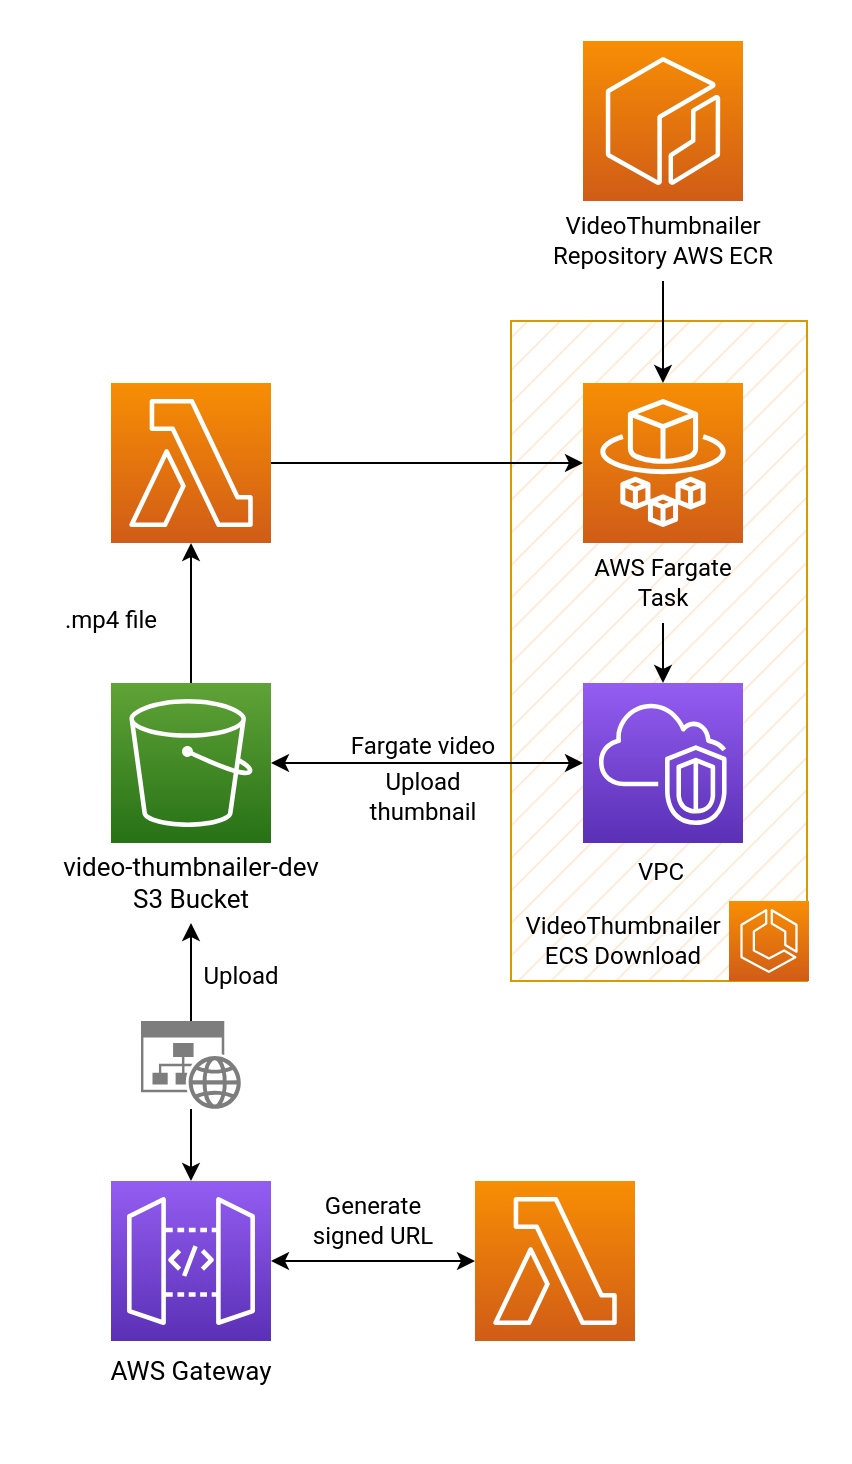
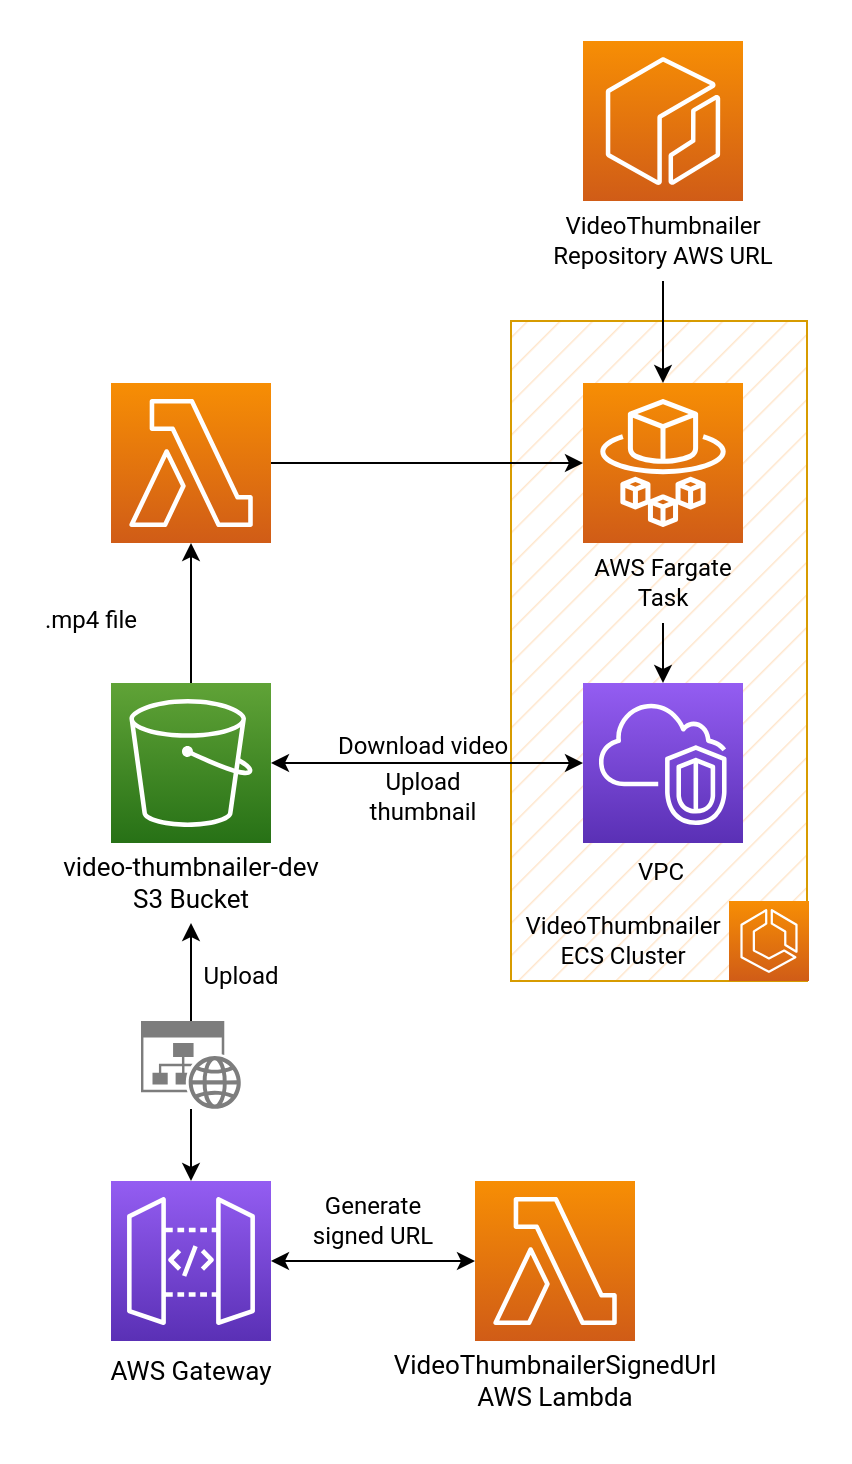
  <mxCell id="0" />
  <mxCell id="1" parent="0" />
  <mxCell id="2" value="" style="rounded=0;whiteSpace=wrap;html=1;fontFamily=Roboto;fontSource=https%3A%2F%2Ffonts.googleapis.com%2Fcss%3Ffamily%3DRoboto;fontSize=12;fillColor=#ffe6cc;strokeColor=#d79b00;fillStyle=hatch;" vertex="1" parent="1"><mxGeometry x="255" y="160" width="148" height="330" as="geometry" /></mxCell>
  <mxCell id="3" value="" style="sketch=0;points=[[0,0,0],[0.25,0,0],[0.5,0,0],[0.75,0,0],[1,0,0],[0,1,0],[0.25,1,0],[0.5,1,0],[0.75,1,0],[1,1,0],[0,0.25,0],[0,0.5,0],[0,0.75,0],[1,0.25,0],[1,0.5,0],[1,0.75,0]];outlineConnect=0;fontColor=#232F3E;gradientColor=#F78E04;gradientDirection=north;fillColor=#D05C17;strokeColor=#ffffff;dashed=0;verticalLabelPosition=bottom;verticalAlign=top;align=center;html=1;fontSize=12;fontStyle=0;aspect=fixed;shape=mxgraph.aws4.resourceIcon;resIcon=mxgraph.aws4.lambda;" vertex="1" parent="1"><mxGeometry x="237" y="590" width="80" height="80" as="geometry" /></mxCell>
+ <mxCell id="4" value="VideoThumbnailerSignedUrl&lt;br style=&quot;font-size: 13px;&quot;&gt;AWS Lambda" style="text;html=1;align=center;verticalAlign=middle;resizable=0;points=[];autosize=1;strokeColor=none;fillColor=none;fontSize=13;fontFamily=Roboto;fontSource=https%3A%2F%2Ffonts.googleapis.com%2Fcss%3Ffamily%3DRoboto;" vertex="1" parent="1"><mxGeometry x="187" y="670" width="180" height="40" as="geometry" /></mxCell>
  <mxCell id="5" value="" style="sketch=0;points=[[0,0,0],[0.25,0,0],[0.5,0,0],[0.75,0,0],[1,0,0],[0,1,0],[0.25,1,0],[0.5,1,0],[0.75,1,0],[1,1,0],[0,0.25,0],[0,0.5,0],[0,0.75,0],[1,0.25,0],[1,0.5,0],[1,0.75,0]];outlineConnect=0;fontColor=#232F3E;gradientColor=#945DF2;gradientDirection=north;fillColor=#5A30B5;strokeColor=#ffffff;dashed=0;verticalLabelPosition=bottom;verticalAlign=top;align=center;html=1;fontSize=12;fontStyle=0;aspect=fixed;shape=mxgraph.aws4.resourceIcon;resIcon=mxgraph.aws4.api_gateway;fontFamily=Roboto;fontSource=https%3A%2F%2Ffonts.googleapis.com%2Fcss%3Ffamily%3DRoboto;" vertex="1" parent="1"><mxGeometry x="55" y="590" width="80" height="80" as="geometry" /></mxCell>
  <mxCell id="6" value="AWS Gateway" style="text;html=1;align=center;verticalAlign=middle;resizable=0;points=[];autosize=1;strokeColor=none;fillColor=none;fontSize=13;fontFamily=Roboto;fontStyle=0" vertex="1" parent="1"><mxGeometry x="45" y="670" width="100" height="30" as="geometry" /></mxCell>
  <mxCell id="7" value="" style="endArrow=classic;startArrow=classic;html=1;rounded=0;fontFamily=Roboto;fontSource=https%3A%2F%2Ffonts.googleapis.com%2Fcss%3Ffamily%3DRoboto;fontSize=13;entryX=0;entryY=0.5;entryDx=0;entryDy=0;entryPerimeter=0;" edge="1" parent="1" source="5" target="3"><mxGeometry width="50" height="50" relative="1" as="geometry"><mxPoint x="436" y="70" as="sourcePoint" /><mxPoint x="486" y="20" as="targetPoint" /></mxGeometry></mxCell>
  <mxCell id="8" value="Generate&lt;br&gt;signed URL" style="text;html=1;align=center;verticalAlign=middle;resizable=0;points=[];autosize=1;strokeColor=none;fillColor=none;fontSize=12;fontFamily=Roboto;" vertex="1" parent="1"><mxGeometry x="146" y="590" width="80" height="40" as="geometry" /></mxCell>
  <mxCell id="9" value="" style="edgeStyle=orthogonalEdgeStyle;rounded=0;orthogonalLoop=1;jettySize=auto;html=1;fontFamily=Roboto;fontSource=https%3A%2F%2Ffonts.googleapis.com%2Fcss%3Ffamily%3DRoboto;fontSize=12;" edge="1" parent="1" source="10" target="13"><mxGeometry relative="1" as="geometry" /></mxCell>
  <mxCell id="10" value="" style="sketch=0;points=[[0,0,0],[0.25,0,0],[0.5,0,0],[0.75,0,0],[1,0,0],[0,1,0],[0.25,1,0],[0.5,1,0],[0.75,1,0],[1,1,0],[0,0.25,0],[0,0.5,0],[0,0.75,0],[1,0.25,0],[1,0.5,0],[1,0.75,0]];outlineConnect=0;fontColor=#232F3E;gradientColor=#60A337;gradientDirection=north;fillColor=#277116;strokeColor=#ffffff;dashed=0;verticalLabelPosition=bottom;verticalAlign=top;align=center;html=1;fontSize=12;fontStyle=0;aspect=fixed;shape=mxgraph.aws4.resourceIcon;resIcon=mxgraph.aws4.s3;fontFamily=Roboto;fontSource=https%3A%2F%2Ffonts.googleapis.com%2Fcss%3Ffamily%3DRoboto;" vertex="1" parent="1"><mxGeometry x="55" y="341" width="80" height="80" as="geometry" /></mxCell>
  <mxCell id="11" value="&lt;div&gt;video-thumbnailer-dev&lt;/div&gt;S3 Bucket" style="text;html=1;align=center;verticalAlign=middle;resizable=0;points=[];autosize=1;strokeColor=none;fillColor=none;fontSize=13;fontFamily=Roboto;" vertex="1" parent="1"><mxGeometry x="20" y="421" width="150" height="40" as="geometry" /></mxCell>
  <mxCell id="12" value="" style="edgeStyle=orthogonalEdgeStyle;rounded=0;orthogonalLoop=1;jettySize=auto;html=1;fontFamily=Roboto;fontSource=https%3A%2F%2Ffonts.googleapis.com%2Fcss%3Ffamily%3DRoboto;fontSize=12;" edge="1" parent="1" source="13" target="15"><mxGeometry relative="1" as="geometry" /></mxCell>
  <mxCell id="13" value="" style="sketch=0;points=[[0,0,0],[0.25,0,0],[0.5,0,0],[0.75,0,0],[1,0,0],[0,1,0],[0.25,1,0],[0.5,1,0],[0.75,1,0],[1,1,0],[0,0.25,0],[0,0.5,0],[0,0.75,0],[1,0.25,0],[1,0.5,0],[1,0.75,0]];outlineConnect=0;fontColor=#232F3E;gradientColor=#F78E04;gradientDirection=north;fillColor=#D05C17;strokeColor=#ffffff;dashed=0;verticalLabelPosition=bottom;verticalAlign=top;align=center;html=1;fontSize=12;fontStyle=0;aspect=fixed;shape=mxgraph.aws4.resourceIcon;resIcon=mxgraph.aws4.lambda;" vertex="1" parent="1"><mxGeometry x="55" y="191" width="80" height="80" as="geometry" /></mxCell>
- <mxCell id="14" value="&lt;div style=&quot;font-size: 12px;&quot;&gt;.mp4 file&lt;br style=&quot;font-size: 12px;&quot;&gt;&lt;/div&gt;" style="text;html=1;align=center;verticalAlign=middle;resizable=0;points=[];autosize=1;strokeColor=none;fillColor=none;fontSize=12;fontFamily=Roboto;" vertex="1" parent="1"><mxGeometry x="20" y="295" width="70" height="30" as="geometry" /></mxCell>
+ <mxCell id="14" value="&lt;div style=&quot;font-size: 12px;&quot;&gt;.mp4 file&lt;br style=&quot;font-size: 12px;&quot;&gt;&lt;/div&gt;" style="text;html=1;align=center;verticalAlign=middle;resizable=0;points=[];autosize=1;strokeColor=none;fillColor=none;fontSize=12;fontFamily=Roboto;" vertex="1" parent="1"><mxGeometry x="10" y="295" width="70" height="30" as="geometry" /></mxCell>
  <mxCell id="15" value="" style="sketch=0;points=[[0,0,0],[0.25,0,0],[0.5,0,0],[0.75,0,0],[1,0,0],[0,1,0],[0.25,1,0],[0.5,1,0],[0.75,1,0],[1,1,0],[0,0.25,0],[0,0.5,0],[0,0.75,0],[1,0.25,0],[1,0.5,0],[1,0.75,0]];outlineConnect=0;fontColor=#232F3E;gradientColor=#F78E04;gradientDirection=north;fillColor=#D05C17;strokeColor=#ffffff;dashed=0;verticalLabelPosition=bottom;verticalAlign=top;align=center;html=1;fontSize=12;fontStyle=0;aspect=fixed;shape=mxgraph.aws4.resourceIcon;resIcon=mxgraph.aws4.fargate;fontFamily=Roboto;fontSource=https%3A%2F%2Ffonts.googleapis.com%2Fcss%3Ffamily%3DRoboto;" vertex="1" parent="1"><mxGeometry x="291" y="191" width="80" height="80" as="geometry" /></mxCell>
  <mxCell id="16" value="" style="edgeStyle=orthogonalEdgeStyle;rounded=0;orthogonalLoop=1;jettySize=auto;html=1;fontFamily=Roboto;fontSource=https%3A%2F%2Ffonts.googleapis.com%2Fcss%3Ffamily%3DRoboto;fontSize=12;" edge="1" parent="1" source="17" target="23"><mxGeometry relative="1" as="geometry" /></mxCell>
  <mxCell id="17" value="&lt;div&gt;AWS Fargate &lt;br&gt;&lt;/div&gt;&lt;div&gt;Task&lt;/div&gt;" style="text;html=1;align=center;verticalAlign=middle;resizable=0;points=[];autosize=1;strokeColor=none;fillColor=none;fontSize=12;fontFamily=Roboto;" vertex="1" parent="1"><mxGeometry x="286" y="271" width="90" height="40" as="geometry" /></mxCell>
  <mxCell id="18" value="" style="sketch=0;points=[[0,0,0],[0.25,0,0],[0.5,0,0],[0.75,0,0],[1,0,0],[0,1,0],[0.25,1,0],[0.5,1,0],[0.75,1,0],[1,1,0],[0,0.25,0],[0,0.5,0],[0,0.75,0],[1,0.25,0],[1,0.5,0],[1,0.75,0]];outlineConnect=0;fontColor=#232F3E;gradientColor=#F78E04;gradientDirection=north;fillColor=#D05C17;strokeColor=#ffffff;dashed=0;verticalLabelPosition=bottom;verticalAlign=top;align=center;html=1;fontSize=12;fontStyle=0;aspect=fixed;shape=mxgraph.aws4.resourceIcon;resIcon=mxgraph.aws4.ecr;fontFamily=Roboto;fontSource=https%3A%2F%2Ffonts.googleapis.com%2Fcss%3Ffamily%3DRoboto;" vertex="1" parent="1"><mxGeometry x="291" y="20" width="80" height="80" as="geometry" /></mxCell>
  <mxCell id="19" value="" style="edgeStyle=orthogonalEdgeStyle;rounded=0;orthogonalLoop=1;jettySize=auto;html=1;fontFamily=Roboto;fontSource=https%3A%2F%2Ffonts.googleapis.com%2Fcss%3Ffamily%3DRoboto;fontSize=12;" edge="1" parent="1" source="20" target="15"><mxGeometry relative="1" as="geometry" /></mxCell>
- <mxCell id="20" value="&lt;div&gt;VideoThumbnailer&lt;/div&gt;&lt;div&gt;Repository AWS ECR&lt;/div&gt;" style="text;html=1;align=center;verticalAlign=middle;resizable=0;points=[];autosize=1;strokeColor=none;fillColor=none;fontSize=12;fontFamily=Roboto;" vertex="1" parent="1"><mxGeometry x="266" y="100" width="130" height="40" as="geometry" /></mxCell>
+ <mxCell id="20" value="&lt;div&gt;VideoThumbnailer&lt;/div&gt;&lt;div&gt;Repository AWS URL&lt;/div&gt;" style="text;html=1;align=center;verticalAlign=middle;resizable=0;points=[];autosize=1;strokeColor=none;fillColor=none;fontSize=12;fontFamily=Roboto;" vertex="1" parent="1"><mxGeometry x="266" y="100" width="130" height="40" as="geometry" /></mxCell>
  <mxCell id="21" value="" style="sketch=0;points=[[0,0,0],[0.25,0,0],[0.5,0,0],[0.75,0,0],[1,0,0],[0,1,0],[0.25,1,0],[0.5,1,0],[0.75,1,0],[1,1,0],[0,0.25,0],[0,0.5,0],[0,0.75,0],[1,0.25,0],[1,0.5,0],[1,0.75,0]];outlineConnect=0;fontColor=#232F3E;gradientColor=#F78E04;gradientDirection=north;fillColor=#D05C17;strokeColor=#ffffff;dashed=0;verticalLabelPosition=bottom;verticalAlign=top;align=center;html=1;fontSize=12;fontStyle=0;aspect=fixed;shape=mxgraph.aws4.resourceIcon;resIcon=mxgraph.aws4.ecs;fontFamily=Roboto;fontSource=https%3A%2F%2Ffonts.googleapis.com%2Fcss%3Ffamily%3DRoboto;" vertex="1" parent="1"><mxGeometry x="364" y="450" width="40" height="40" as="geometry" /></mxCell>
- <mxCell id="22" value="VideoThumbnailer&lt;br&gt;ECS Download" style="text;html=1;align=center;verticalAlign=middle;resizable=0;points=[];autosize=1;strokeColor=none;fillColor=none;fontSize=12;fontFamily=Roboto;" vertex="1" parent="1"><mxGeometry x="251" y="450" width="120" height="40" as="geometry" /></mxCell>
+ <mxCell id="22" value="VideoThumbnailer&lt;br&gt;ECS Cluster" style="text;html=1;align=center;verticalAlign=middle;resizable=0;points=[];autosize=1;strokeColor=none;fillColor=none;fontSize=12;fontFamily=Roboto;" vertex="1" parent="1"><mxGeometry x="251" y="450" width="120" height="40" as="geometry" /></mxCell>
  <mxCell id="23" value="" style="sketch=0;points=[[0,0,0],[0.25,0,0],[0.5,0,0],[0.75,0,0],[1,0,0],[0,1,0],[0.25,1,0],[0.5,1,0],[0.75,1,0],[1,1,0],[0,0.25,0],[0,0.5,0],[0,0.75,0],[1,0.25,0],[1,0.5,0],[1,0.75,0]];outlineConnect=0;fontColor=#232F3E;gradientColor=#945DF2;gradientDirection=north;fillColor=#5A30B5;strokeColor=#ffffff;dashed=0;verticalLabelPosition=bottom;verticalAlign=top;align=center;html=1;fontSize=12;fontStyle=0;aspect=fixed;shape=mxgraph.aws4.resourceIcon;resIcon=mxgraph.aws4.vpc;fillStyle=auto;fontFamily=Roboto;fontSource=https%3A%2F%2Ffonts.googleapis.com%2Fcss%3Ffamily%3DRoboto;" vertex="1" parent="1"><mxGeometry x="291" y="341" width="80" height="80" as="geometry" /></mxCell>
  <mxCell id="24" value="VPC" style="text;html=1;align=center;verticalAlign=middle;resizable=0;points=[];autosize=1;strokeColor=none;fillColor=none;fontSize=12;fontFamily=Roboto;" vertex="1" parent="1"><mxGeometry x="305" y="421" width="50" height="30" as="geometry" /></mxCell>
- <mxCell id="25" value="&lt;div&gt;Fargate video&lt;/div&gt;" style="text;html=1;align=center;verticalAlign=middle;resizable=0;points=[];autosize=1;strokeColor=none;fillColor=none;fontSize=12;fontFamily=Roboto;" vertex="1" parent="1"><mxGeometry x="156" y="358" width="110" height="30" as="geometry" /></mxCell>
+ <mxCell id="25" value="&lt;div&gt;Download video&lt;/div&gt;" style="text;html=1;align=center;verticalAlign=middle;resizable=0;points=[];autosize=1;strokeColor=none;fillColor=none;fontSize=12;fontFamily=Roboto;" vertex="1" parent="1"><mxGeometry x="156" y="358" width="110" height="30" as="geometry" /></mxCell>
  <mxCell id="26" value="" style="endArrow=classic;startArrow=classic;html=1;rounded=0;fontFamily=Roboto;fontSource=https%3A%2F%2Ffonts.googleapis.com%2Fcss%3Ffamily%3DRoboto;fontSize=12;exitX=1;exitY=0.5;exitDx=0;exitDy=0;exitPerimeter=0;" edge="1" parent="1" source="10" target="23"><mxGeometry width="50" height="50" relative="1" as="geometry"><mxPoint x="186" y="310" as="sourcePoint" /><mxPoint x="236" y="260" as="targetPoint" /></mxGeometry></mxCell>
  <mxCell id="27" value="&lt;div&gt;Upload&lt;/div&gt;&lt;div&gt;thumbnail&lt;br&gt;&lt;/div&gt;" style="text;html=1;align=center;verticalAlign=middle;resizable=0;points=[];autosize=1;strokeColor=none;fillColor=none;fontSize=12;fontFamily=Roboto;" vertex="1" parent="1"><mxGeometry x="171" y="378" width="80" height="40" as="geometry" /></mxCell>
  <mxCell id="28" style="edgeStyle=orthogonalEdgeStyle;rounded=0;orthogonalLoop=1;jettySize=auto;html=1;entryX=0.5;entryY=0;entryDx=0;entryDy=0;entryPerimeter=0;fontFamily=Roboto;fontSource=https%3A%2F%2Ffonts.googleapis.com%2Fcss%3Ffamily%3DRoboto;fontSize=12;" edge="1" parent="1" source="30" target="5"><mxGeometry relative="1" as="geometry" /></mxCell>
  <mxCell id="29" style="edgeStyle=orthogonalEdgeStyle;rounded=0;orthogonalLoop=1;jettySize=auto;html=1;fontFamily=Roboto;fontSource=https%3A%2F%2Ffonts.googleapis.com%2Fcss%3Ffamily%3DRoboto;fontSize=12;" edge="1" parent="1" source="30" target="11"><mxGeometry relative="1" as="geometry" /></mxCell>
  <mxCell id="30" value="" style="sketch=0;aspect=fixed;pointerEvents=1;shadow=0;dashed=0;html=1;strokeColor=none;labelPosition=center;verticalLabelPosition=bottom;verticalAlign=top;align=center;shape=mxgraph.mscae.enterprise.website_generic;fillColor=#7D7D7D;fillStyle=auto;fontFamily=Roboto;fontSource=https%3A%2F%2Ffonts.googleapis.com%2Fcss%3Ffamily%3DRoboto;fontSize=12;" vertex="1" parent="1"><mxGeometry x="70" y="510" width="50" height="44" as="geometry" /></mxCell>
  <mxCell id="31" value="Upload" style="text;html=1;align=center;verticalAlign=middle;resizable=0;points=[];autosize=1;strokeColor=none;fillColor=none;fontSize=12;fontFamily=Roboto;" vertex="1" parent="1"><mxGeometry x="90" y="473" width="60" height="30" as="geometry" /></mxCell>
